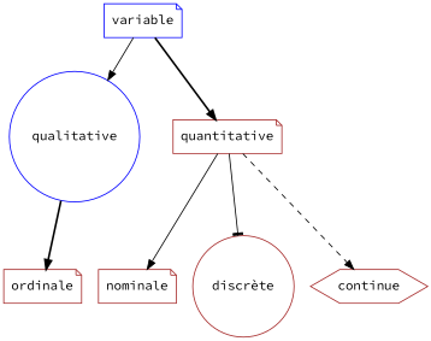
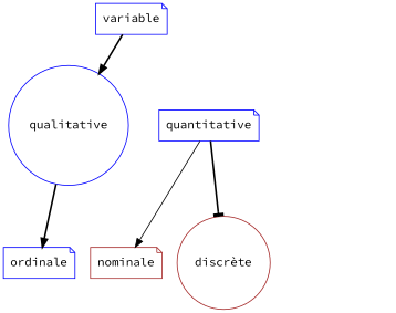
  digraph {
    fontname="Source Code Pro"
    node [color=brown fontname="Source Code Pro" shape=note]
    edge [arrowhead=normal fontname="Source Code Pro" style=bold]
    variable [color=blue]
    qualitative [color=blue shape=circle]
-   quantitative
-   ordinale
+   quantitative [color=blue]
+   ordinale [color=blue]
    nominale
    "discrète" [shape=circle]
-   continue [shape=hexagon]
-   variable -> qualitative [style=solid]
-   variable -> quantitative
+   variable -> qualitative
    qualitative -> ordinale
    quantitative -> nominale [style=solid]
-   quantitative -> "discrète" [arrowhead=tee style=solid]
-   quantitative -> continue [style=dashed]
+   quantitative -> "discrète" [arrowhead=tee]
  }
